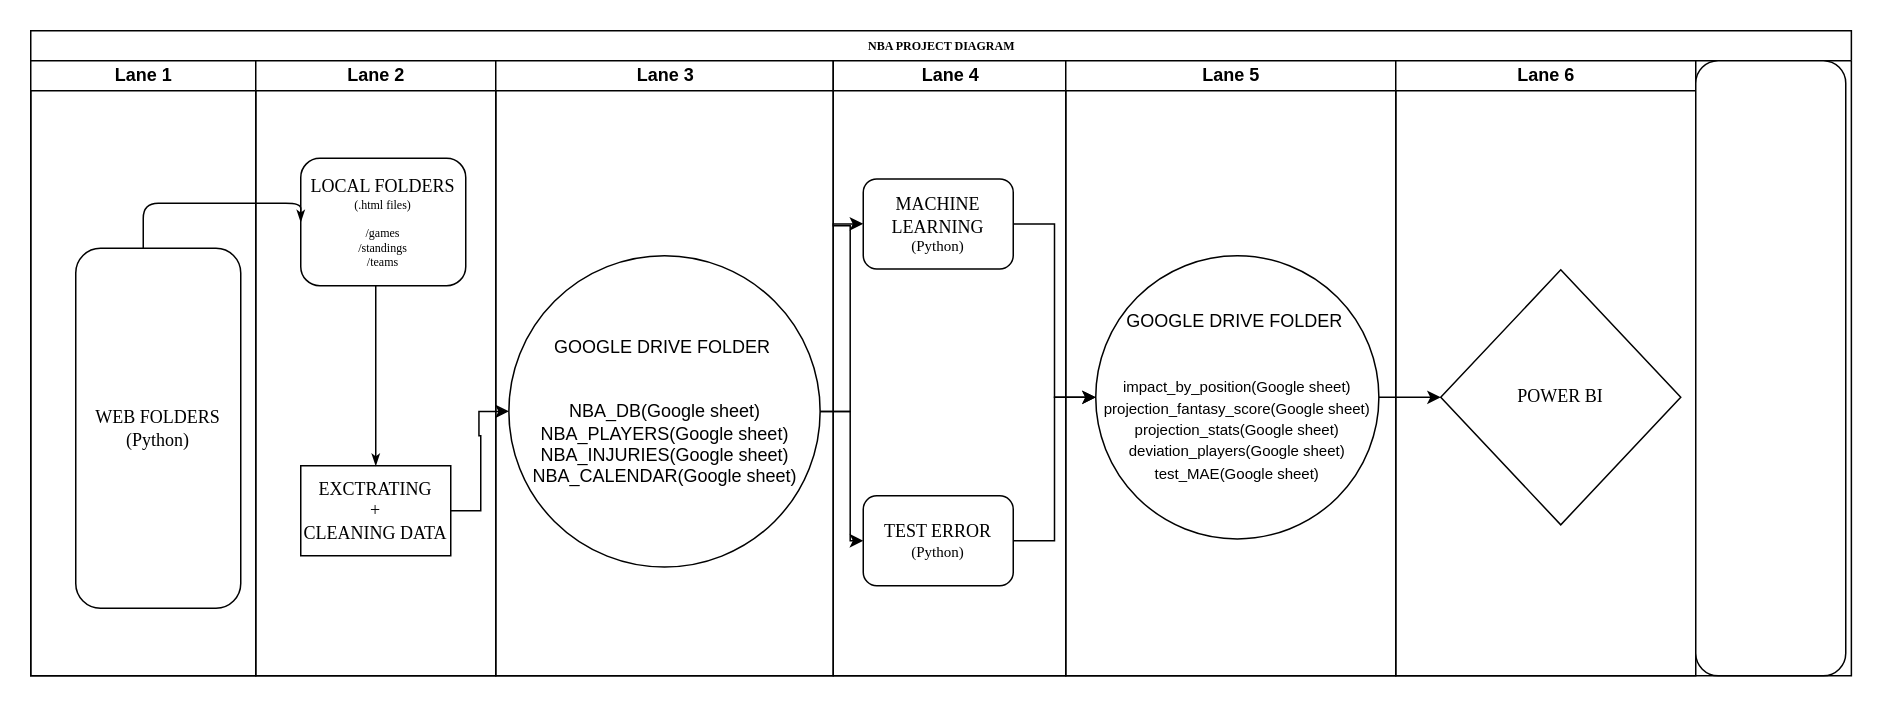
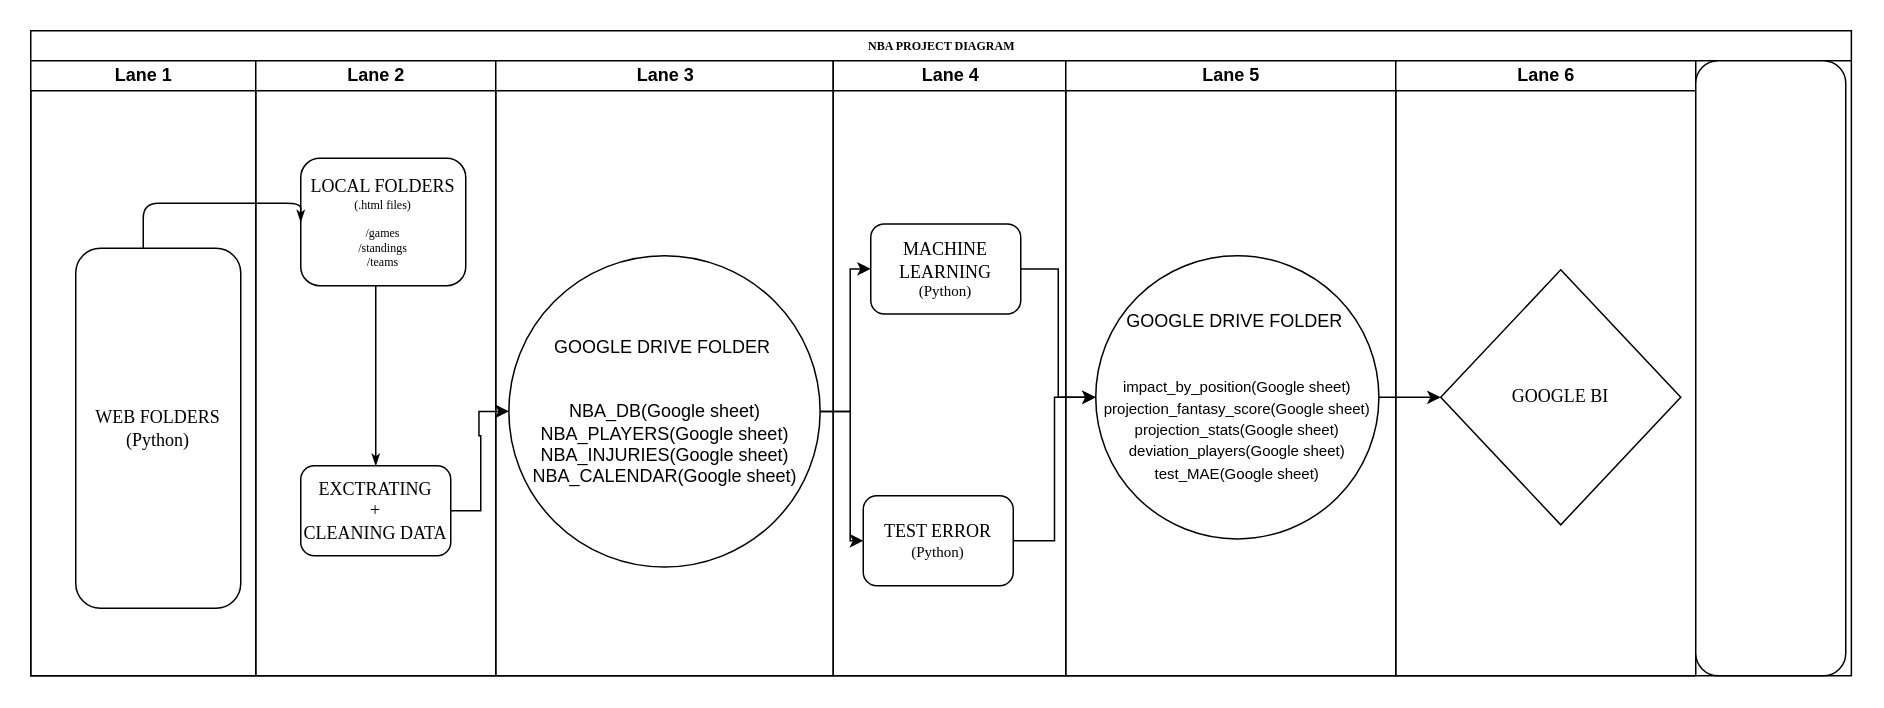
  <mxCell id="0" />
  <mxCell id="1" parent="0" />
  <mxCell id="2" value="NBA PROJECT DIAGRAM" style="swimlane;html=1;childLayout=stackLayout;startSize=20;rounded=0;shadow=0;labelBackgroundColor=none;strokeWidth=1;fontFamily=Verdana;fontSize=8;align=center;" parent="1" vertex="1"><mxGeometry x="20" y="20" width="1213.75" height="430" as="geometry" /></mxCell>
  <mxCell id="3" value="Lane 1" style="swimlane;html=1;startSize=20;" parent="2" vertex="1"><mxGeometry y="20" width="150" height="410" as="geometry" /></mxCell>
  <mxCell id="4" value="&lt;font style=&quot;font-size: 12px;&quot;&gt;WEB FOLDERS&lt;br&gt;(Python)&lt;/font&gt;" style="rounded=1;whiteSpace=wrap;html=1;shadow=0;labelBackgroundColor=none;strokeWidth=1;fontFamily=Verdana;fontSize=8;align=center;" parent="3" vertex="1"><mxGeometry x="30" y="125" width="110" height="240" as="geometry" /></mxCell>
  <mxCell id="5" value="Lane 2" style="swimlane;html=1;startSize=20;" parent="2" vertex="1"><mxGeometry x="150" y="20" width="160" height="410" as="geometry" /></mxCell>
  <mxCell id="6" value="&lt;font style=&quot;font-size: 12px;&quot;&gt;LOCAL FOLDERS&lt;br&gt;&lt;/font&gt;(.html files)&lt;br&gt;&lt;br&gt;/games&lt;br&gt;/standings&lt;br&gt;/teams" style="rounded=1;whiteSpace=wrap;html=1;shadow=0;labelBackgroundColor=none;strokeWidth=1;fontFamily=Verdana;fontSize=8;align=center;" parent="5" vertex="1"><mxGeometry x="30" y="65" width="110" height="85" as="geometry" /></mxCell>
- <mxCell id="7" value="&lt;font style=&quot;font-size: 12px;&quot;&gt;EXCTRATING&lt;br&gt;+ &lt;br&gt;CLEANING DATA&lt;/font&gt;" style="whiteSpace=wrap;html=1;shadow=0;labelBackgroundColor=none;strokeWidth=1;fontFamily=Verdana;fontSize=8;align=center;rounded=0;" parent="5" vertex="1"><mxGeometry x="30" y="270" width="100" height="60" as="geometry" /></mxCell>
+ <mxCell id="7" value="&lt;font style=&quot;font-size: 12px;&quot;&gt;EXCTRATING&lt;br&gt;+ &lt;br&gt;CLEANING DATA&lt;/font&gt;" style="rounded=1;whiteSpace=wrap;html=1;shadow=0;labelBackgroundColor=none;strokeWidth=1;fontFamily=Verdana;fontSize=8;align=center;" parent="5" vertex="1"><mxGeometry x="30" y="270" width="100" height="60" as="geometry" /></mxCell>
  <mxCell id="8" style="edgeStyle=orthogonalEdgeStyle;rounded=1;html=1;labelBackgroundColor=none;startArrow=none;startFill=0;startSize=5;endArrow=classicThin;endFill=1;endSize=5;jettySize=auto;orthogonalLoop=1;strokeWidth=1;fontFamily=Verdana;fontSize=8;entryX=0.5;entryY=0;entryDx=0;entryDy=0;" parent="5" source="6" target="7" edge="1"><mxGeometry relative="1" as="geometry"><Array as="points"><mxPoint x="80" y="270" /></Array></mxGeometry></mxCell>
  <mxCell id="9" value="Lane 3" style="swimlane;html=1;startSize=20;" parent="2" vertex="1"><mxGeometry x="310" y="20" width="225" height="410" as="geometry" /></mxCell>
  <mxCell id="10" value="GOOGLE DRIVE FOLDER&amp;nbsp;&lt;br&gt;&lt;br&gt;&lt;br&gt;NBA_DB(Google sheet)&lt;br&gt;NBA_PLAYERS(Google sheet)&lt;br&gt;NBA_INJURIES(Google sheet)&lt;br&gt;NBA_CALENDAR(Google sheet)&lt;br&gt;" style="ellipse;whiteSpace=wrap;html=1;aspect=fixed;" vertex="1" parent="9"><mxGeometry x="8.75" y="130" width="207.5" height="207.5" as="geometry" /></mxCell>
  <mxCell id="11" value="Lane 4" style="swimlane;html=1;startSize=20;" parent="2" vertex="1"><mxGeometry x="535" y="20" width="155" height="410" as="geometry" /></mxCell>
- <mxCell id="12" value="&lt;font style=&quot;&quot;&gt;&lt;font style=&quot;font-size: 12px;&quot;&gt;MACHINE LEARNING&lt;/font&gt;&lt;br&gt;&lt;span style=&quot;font-size: 10px;&quot;&gt;(Python)&lt;/span&gt;&lt;/font&gt;" style="rounded=1;whiteSpace=wrap;html=1;shadow=0;labelBackgroundColor=none;strokeWidth=1;fontFamily=Verdana;fontSize=8;align=center;" parent="11" vertex="1"><mxGeometry x="20" y="78.75" width="100" height="60" as="geometry" /></mxCell>
+ <mxCell id="12" value="&lt;font style=&quot;&quot;&gt;&lt;font style=&quot;font-size: 12px;&quot;&gt;MACHINE LEARNING&lt;/font&gt;&lt;br&gt;&lt;span style=&quot;font-size: 10px;&quot;&gt;(Python)&lt;/span&gt;&lt;/font&gt;" style="rounded=1;whiteSpace=wrap;html=1;shadow=0;labelBackgroundColor=none;strokeWidth=1;fontFamily=Verdana;fontSize=8;align=center;" parent="11" vertex="1"><mxGeometry x="25" y="108.75" width="100" height="60" as="geometry" /></mxCell>
  <mxCell id="13" value="&lt;font style=&quot;font-size: 12px;&quot;&gt;TEST ERROR&lt;/font&gt;&lt;font style=&quot;font-size: 10px;&quot;&gt; (Python)&lt;/font&gt;" style="rounded=1;whiteSpace=wrap;html=1;shadow=0;labelBackgroundColor=none;strokeWidth=1;fontFamily=Verdana;fontSize=8;align=center;" vertex="1" parent="11"><mxGeometry x="20" y="290" width="100" height="60" as="geometry" /></mxCell>
  <mxCell id="14" value="Lane 5" style="swimlane;html=1;startSize=20;" parent="2" vertex="1"><mxGeometry x="690" y="20" width="220" height="410" as="geometry" /></mxCell>
  <mxCell id="15" value="&lt;font style=&quot;&quot;&gt;&lt;font style=&quot;font-size: 12px;&quot;&gt;GOOGLE DRIVE FOLDER&amp;nbsp;&lt;/font&gt;&lt;br&gt;&lt;br&gt;&lt;br&gt;&lt;font style=&quot;font-size: 10px;&quot;&gt;impact_by_position(Google sheet)&lt;br&gt;projection_fantasy_score(Google sheet)&lt;br&gt;projection_stats(Google sheet)&lt;br style=&quot;border-color: var(--border-color);&quot;&gt;deviation_players(Google sheet)&lt;br&gt;test_MAE(Google sheet)&lt;/font&gt;&lt;/font&gt;" style="ellipse;whiteSpace=wrap;html=1;aspect=fixed;" vertex="1" parent="14"><mxGeometry x="20" y="130" width="188.75" height="188.75" as="geometry" /></mxCell>
  <mxCell id="16" value="Lane 6" style="swimlane;html=1;startSize=20;" parent="2" vertex="1"><mxGeometry x="910" y="20" width="200" height="410" as="geometry" /></mxCell>
- <mxCell id="17" value="&lt;font style=&quot;font-size: 12px;&quot;&gt;POWER BI&lt;/font&gt;" style="rhombus;whiteSpace=wrap;html=1;rounded=0;shadow=0;labelBackgroundColor=none;strokeWidth=1;fontFamily=Verdana;fontSize=8;align=center;" parent="16" vertex="1"><mxGeometry x="30" y="139.38" width="160" height="170" as="geometry" /></mxCell>
+ <mxCell id="17" value="&lt;font style=&quot;font-size: 12px;&quot;&gt;GOOGLE BI&lt;/font&gt;" style="rhombus;whiteSpace=wrap;html=1;rounded=0;shadow=0;labelBackgroundColor=none;strokeWidth=1;fontFamily=Verdana;fontSize=8;align=center;" parent="16" vertex="1"><mxGeometry x="30" y="139.38" width="160" height="170" as="geometry" /></mxCell>
  <mxCell id="18" value="" style="edgeStyle=orthogonalEdgeStyle;rounded=1;html=1;labelBackgroundColor=none;startArrow=none;startFill=0;startSize=5;endArrow=classicThin;endFill=1;endSize=5;jettySize=auto;orthogonalLoop=1;strokeWidth=1;fontFamily=Verdana;fontSize=8;entryX=0;entryY=0.5;entryDx=0;entryDy=0;" edge="1" parent="2" source="4" target="6"><mxGeometry relative="1" as="geometry"><mxPoint x="200" y="360" as="sourcePoint" /><mxPoint x="310" y="185" as="targetPoint" /><Array as="points"><mxPoint x="75" y="115" /></Array></mxGeometry></mxCell>
  <mxCell id="19" value="" style="rounded=1;whiteSpace=wrap;html=1;shadow=0;labelBackgroundColor=none;strokeWidth=1;fontFamily=Verdana;fontSize=8;align=center;" parent="2" vertex="1"><mxGeometry x="1110" y="20" width="100" height="410" as="geometry" /></mxCell>
  <mxCell id="20" style="edgeStyle=orthogonalEdgeStyle;rounded=0;orthogonalLoop=1;jettySize=auto;html=1;entryX=0;entryY=0.5;entryDx=0;entryDy=0;" edge="1" parent="2" source="7" target="10"><mxGeometry relative="1" as="geometry" /></mxCell>
  <mxCell id="21" style="edgeStyle=orthogonalEdgeStyle;rounded=0;orthogonalLoop=1;jettySize=auto;html=1;entryX=0;entryY=0.5;entryDx=0;entryDy=0;" edge="1" parent="2" source="10" target="13"><mxGeometry relative="1" as="geometry" /></mxCell>
  <mxCell id="22" style="edgeStyle=orthogonalEdgeStyle;rounded=0;orthogonalLoop=1;jettySize=auto;html=1;entryX=0;entryY=0.5;entryDx=0;entryDy=0;" edge="1" parent="2" source="13" target="15"><mxGeometry relative="1" as="geometry" /></mxCell>
  <mxCell id="23" style="edgeStyle=orthogonalEdgeStyle;rounded=0;orthogonalLoop=1;jettySize=auto;html=1;entryX=0;entryY=0.5;entryDx=0;entryDy=0;" edge="1" parent="2" source="10" target="12"><mxGeometry relative="1" as="geometry" /></mxCell>
  <mxCell id="24" style="edgeStyle=orthogonalEdgeStyle;rounded=0;orthogonalLoop=1;jettySize=auto;html=1;entryX=0;entryY=0.5;entryDx=0;entryDy=0;" edge="1" parent="2" source="12" target="15"><mxGeometry relative="1" as="geometry" /></mxCell>
  <mxCell id="25" style="edgeStyle=orthogonalEdgeStyle;rounded=0;orthogonalLoop=1;jettySize=auto;html=1;entryX=0;entryY=0.5;entryDx=0;entryDy=0;" edge="1" parent="2" source="15" target="17"><mxGeometry relative="1" as="geometry" /></mxCell>
